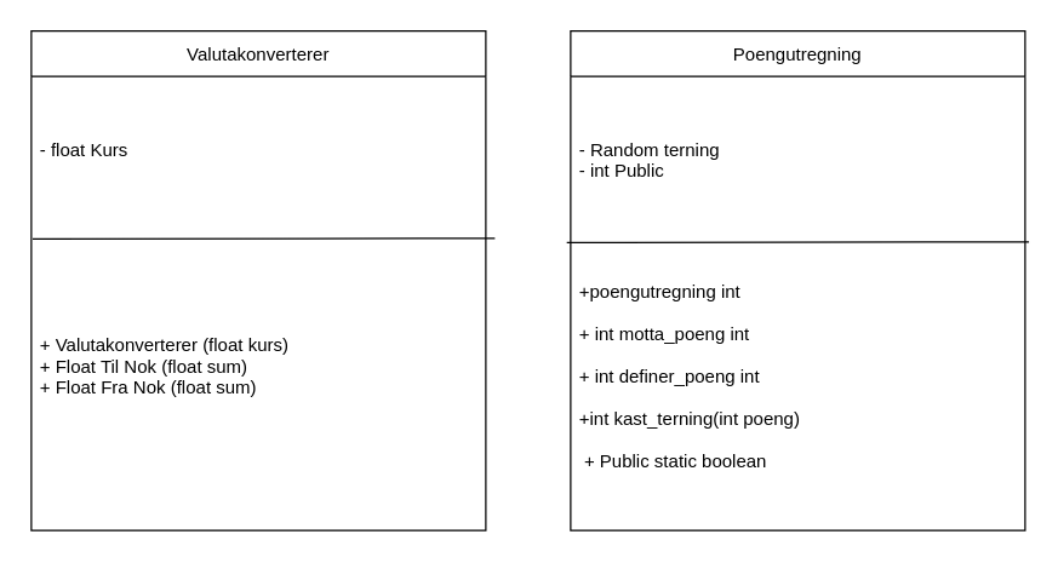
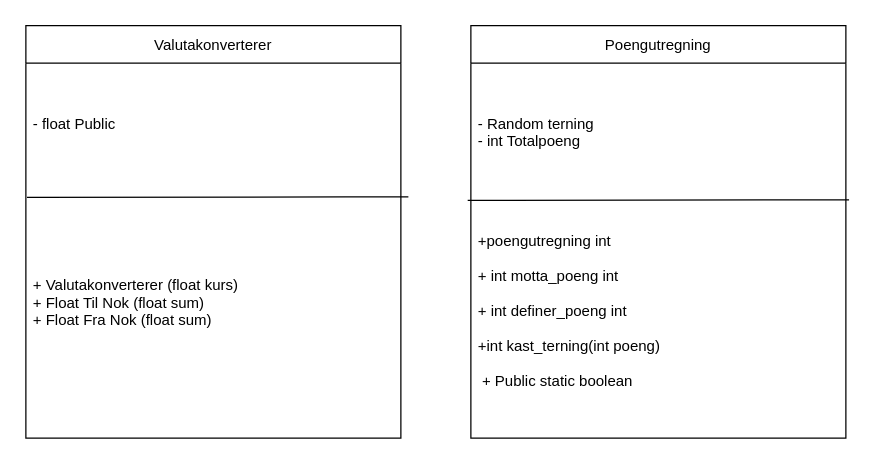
  <mxCell id="0" />
  <mxCell id="1" parent="0" />
  <mxCell id="2" value="Poengutregning" style="swimlane;fontStyle=0;childLayout=stackLayout;horizontal=1;startSize=30;horizontalStack=0;resizeParent=1;resizeParentMax=0;resizeLast=0;collapsible=1;marginBottom=0;" vertex="1" parent="1"><mxGeometry x="376" y="20" width="300" height="330" as="geometry" /></mxCell>
- <mxCell id="3" value="- Random terning&#10;- int Public " style="text;strokeColor=none;fillColor=none;align=left;verticalAlign=middle;spacingLeft=4;spacingRight=4;overflow=hidden;points=[[0,0.5],[1,0.5]];portConstraint=eastwest;rotatable=0;" vertex="1" parent="2"><mxGeometry y="30" width="300" height="110" as="geometry" /></mxCell>
+ <mxCell id="3" value="- Random terning&#10;- int Totalpoeng " style="text;strokeColor=none;fillColor=none;align=left;verticalAlign=middle;spacingLeft=4;spacingRight=4;overflow=hidden;points=[[0,0.5],[1,0.5]];portConstraint=eastwest;rotatable=0;" vertex="1" parent="2"><mxGeometry y="30" width="300" height="110" as="geometry" /></mxCell>
  <mxCell id="4" value="" style="endArrow=none;html=1;rounded=0;exitX=0.003;exitY=0.977;exitDx=0;exitDy=0;exitPerimeter=0;" edge="1" parent="2"><mxGeometry width="50" height="50" relative="1" as="geometry"><mxPoint x="-2.55" y="139.85" as="sourcePoint" /><mxPoint x="302.55" y="139.38" as="targetPoint" /><Array as="points"><mxPoint x="252.55" y="139.38" /></Array></mxGeometry></mxCell>
  <mxCell id="5" value="+poengutregning int&#10;&#10;+ int motta_poeng int &#10;&#10;+ int definer_poeng int&#10;&#10;+int kast_terning(int poeng)&#10;&#10; + Public static boolean &#10;" style="text;strokeColor=none;fillColor=none;align=left;verticalAlign=middle;spacingLeft=4;spacingRight=4;overflow=hidden;points=[[0,0.5],[1,0.5]];portConstraint=eastwest;rotatable=0;" vertex="1" parent="2"><mxGeometry y="140" width="300" height="190" as="geometry" /></mxCell>
  <mxCell id="6" value="Valutakonverterer" style="swimlane;fontStyle=0;childLayout=stackLayout;horizontal=1;startSize=30;horizontalStack=0;resizeParent=1;resizeParentMax=0;resizeLast=0;collapsible=1;marginBottom=0;" vertex="1" parent="1"><mxGeometry x="20" y="20" width="300" height="330" as="geometry" /></mxCell>
- <mxCell id="7" value="- float Kurs&#10;" style="text;strokeColor=none;fillColor=none;align=left;verticalAlign=middle;spacingLeft=4;spacingRight=4;overflow=hidden;points=[[0,0.5],[1,0.5]];portConstraint=eastwest;rotatable=0;" vertex="1" parent="6"><mxGeometry y="30" width="300" height="110" as="geometry" /></mxCell>
+ <mxCell id="7" value="- float Public&#10;" style="text;strokeColor=none;fillColor=none;align=left;verticalAlign=middle;spacingLeft=4;spacingRight=4;overflow=hidden;points=[[0,0.5],[1,0.5]];portConstraint=eastwest;rotatable=0;" vertex="1" parent="6"><mxGeometry y="30" width="300" height="110" as="geometry" /></mxCell>
  <mxCell id="8" value="" style="endArrow=none;html=1;rounded=0;exitX=0.003;exitY=0.977;exitDx=0;exitDy=0;exitPerimeter=0;" edge="1" parent="6" source="7"><mxGeometry width="50" height="50" relative="1" as="geometry"><mxPoint x="56" y="160" as="sourcePoint" /><mxPoint x="306" y="137" as="targetPoint" /><Array as="points"><mxPoint x="256" y="137" /></Array></mxGeometry></mxCell>
  <mxCell id="9" value="&#10;+ Valutakonverterer (float kurs)&#10;+ Float Til Nok (float sum)&#10;+ Float Fra Nok (float sum)&#10;&#10;&#10;" style="text;strokeColor=none;fillColor=none;align=left;verticalAlign=middle;spacingLeft=4;spacingRight=4;overflow=hidden;points=[[0,0.5],[1,0.5]];portConstraint=eastwest;rotatable=0;" vertex="1" parent="6"><mxGeometry y="140" width="300" height="190" as="geometry" /></mxCell>
